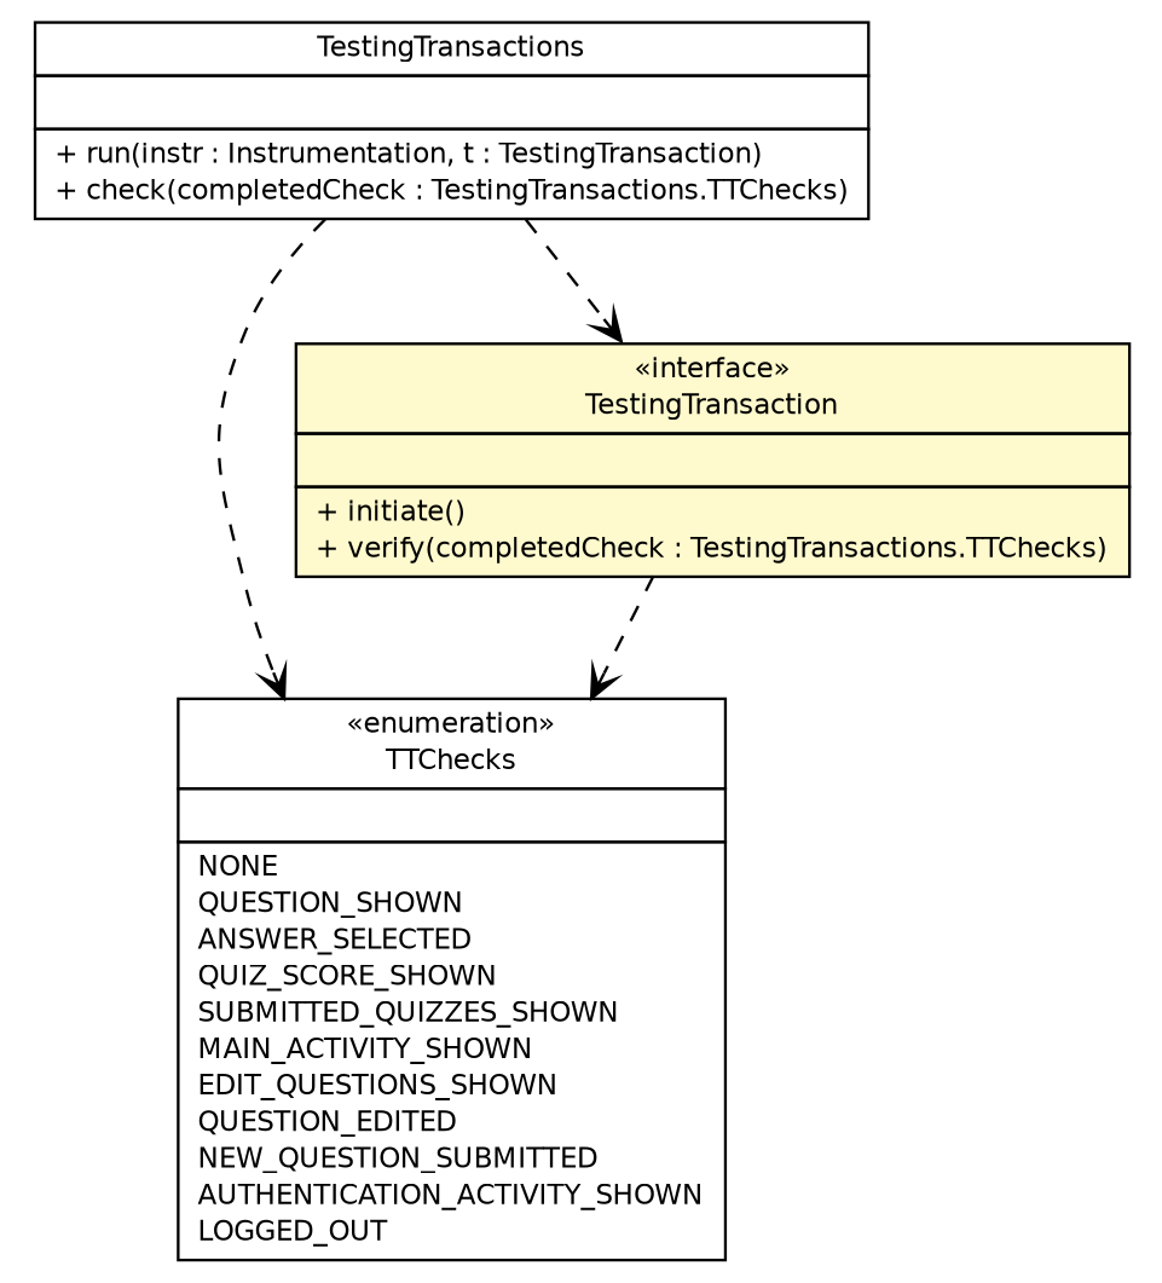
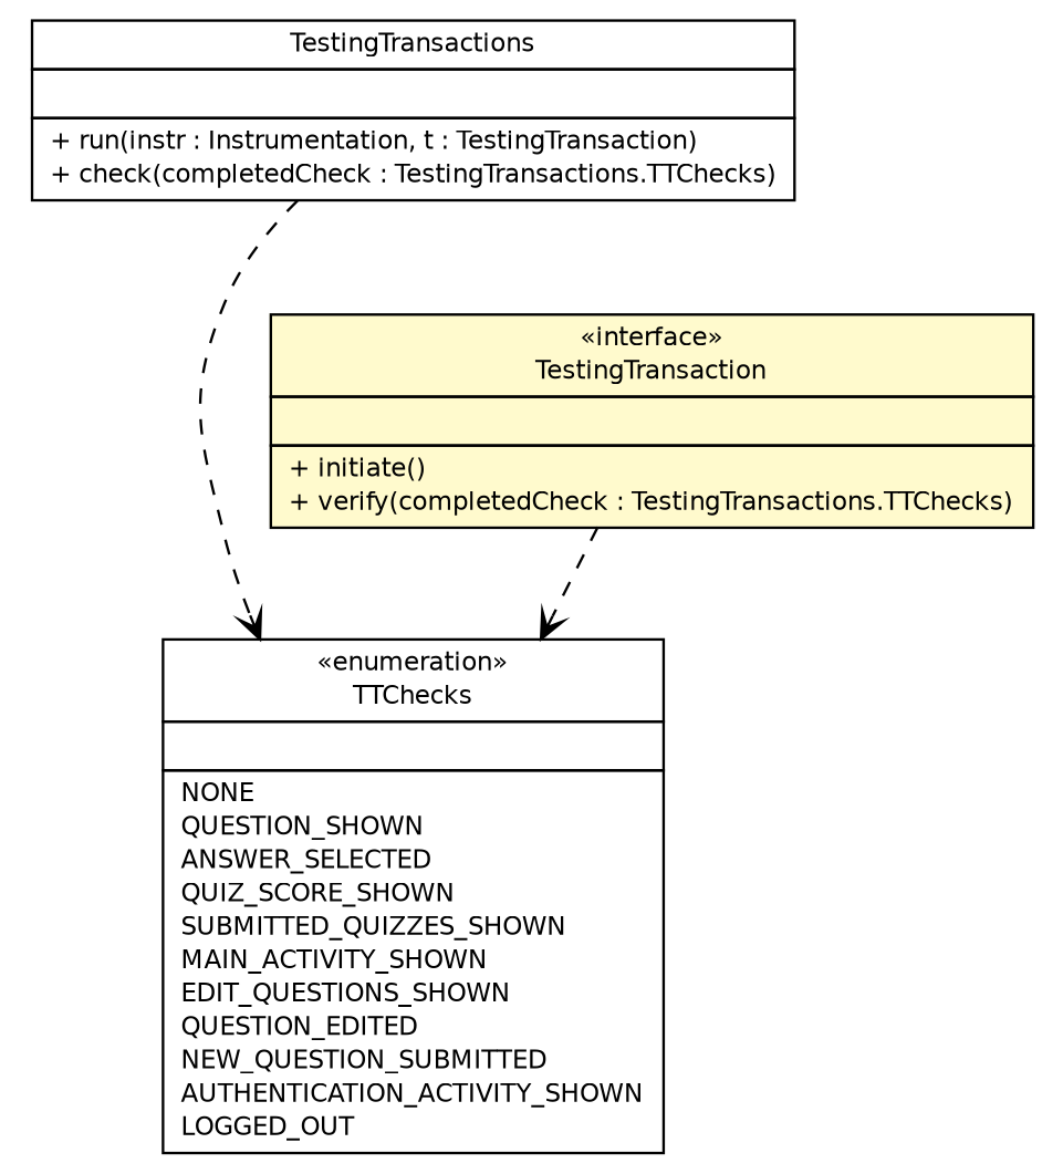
  digraph {
    nodesep=0.25
    ranksep=0.5
    node [fontcolor=black fontname=Helvetica fontsize=10.0 shape=plaintext]
    edge [arrowhead=open color=black fontcolor=black fontname=Helvetica fontsize=10.0 headport=p labelfontname=Helvetica labelfontsize=10 style=dashed tailport=p]
    n1 [label=<<table title="epfl.sweng.testing.TestingTransactions" border="0" cellborder="1" cellspacing="0" cellpadding="2" port="p" href="./TestingTransactions.html"> 		<tr><td><table border="0" cellspacing="0" cellpadding="1"> <tr><td align="center" balign="center"> TestingTransactions </td></tr> 		</table></td></tr> 		<tr><td><table border="0" cellspacing="0" cellpadding="1"> <tr><td align="left" balign="left">  </td></tr> 		</table></td></tr> 		<tr><td><table border="0" cellspacing="0" cellpadding="1"> <tr><td align="left" balign="left"> + run(instr : Instrumentation, t : TestingTransaction) </td></tr> <tr><td align="left" balign="left"> + check(completedCheck : TestingTransactions.TTChecks) </td></tr> 		</table></td></tr> 		</table>>]
    n2 [label=<<table title="epfl.sweng.testing.TestingTransactions.TTChecks" border="0" cellborder="1" cellspacing="0" cellpadding="2" port="p" href="./TestingTransactions.TTChecks.html"> 		<tr><td><table border="0" cellspacing="0" cellpadding="1"> <tr><td align="center" balign="center"> &#171;enumeration&#187; </td></tr> <tr><td align="center" balign="center"> TTChecks </td></tr> 		</table></td></tr> 		<tr><td><table border="0" cellspacing="0" cellpadding="1"> <tr><td align="left" balign="left">  </td></tr> 		</table></td></tr> 		<tr><td><table border="0" cellspacing="0" cellpadding="1"> <tr><td align="left" balign="left"> NONE </td></tr> <tr><td align="left" balign="left"> QUESTION_SHOWN </td></tr> <tr><td align="left" balign="left"> ANSWER_SELECTED </td></tr> <tr><td align="left" balign="left"> QUIZ_SCORE_SHOWN </td></tr> <tr><td align="left" balign="left"> SUBMITTED_QUIZZES_SHOWN </td></tr> <tr><td align="left" balign="left"> MAIN_ACTIVITY_SHOWN </td></tr> <tr><td align="left" balign="left"> EDIT_QUESTIONS_SHOWN </td></tr> <tr><td align="left" balign="left"> QUESTION_EDITED </td></tr> <tr><td align="left" balign="left"> NEW_QUESTION_SUBMITTED </td></tr> <tr><td align="left" balign="left"> AUTHENTICATION_ACTIVITY_SHOWN </td></tr> <tr><td align="left" balign="left"> LOGGED_OUT </td></tr> 		</table></td></tr> 		</table>>]
    n3 [label=<<table title="epfl.sweng.testing.TestingTransaction" border="0" cellborder="1" cellspacing="0" cellpadding="2" port="p" bgcolor="lemonChiffon" href="./TestingTransaction.html"> 		<tr><td><table border="0" cellspacing="0" cellpadding="1"> <tr><td align="center" balign="center"> &#171;interface&#187; </td></tr> <tr><td align="center" balign="center"> TestingTransaction </td></tr> 		</table></td></tr> 		<tr><td><table border="0" cellspacing="0" cellpadding="1"> <tr><td align="left" balign="left">  </td></tr> 		</table></td></tr> 		<tr><td><table border="0" cellspacing="0" cellpadding="1"> <tr><td align="left" balign="left"> + initiate() </td></tr> <tr><td align="left" balign="left"> + verify(completedCheck : TestingTransactions.TTChecks) </td></tr> 		</table></td></tr> 		</table>>]
    n1 -> n2
-   n1 -> n3
    n3 -> n2
  }
